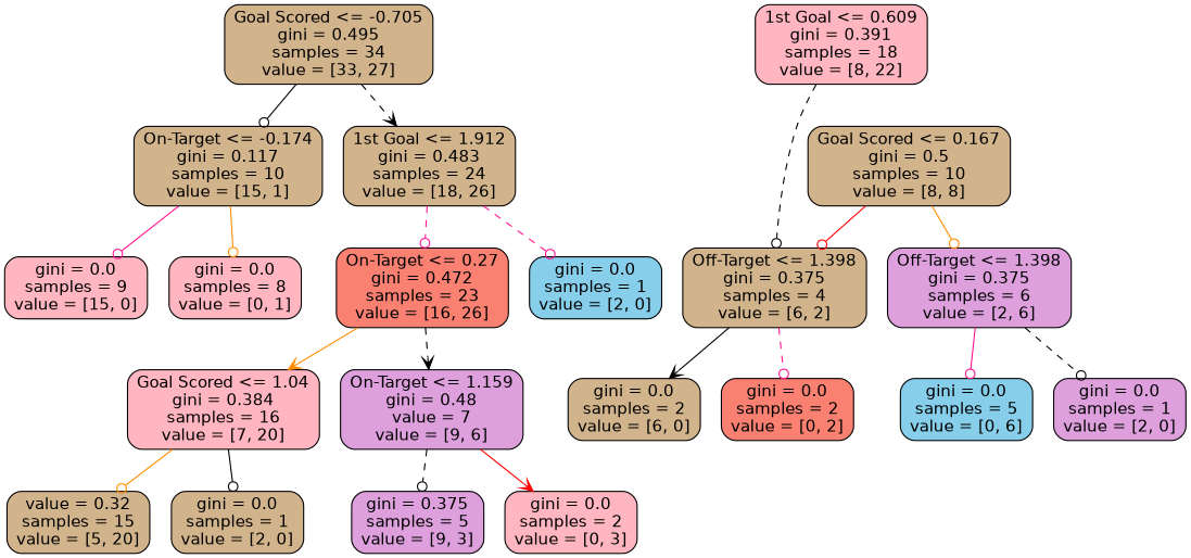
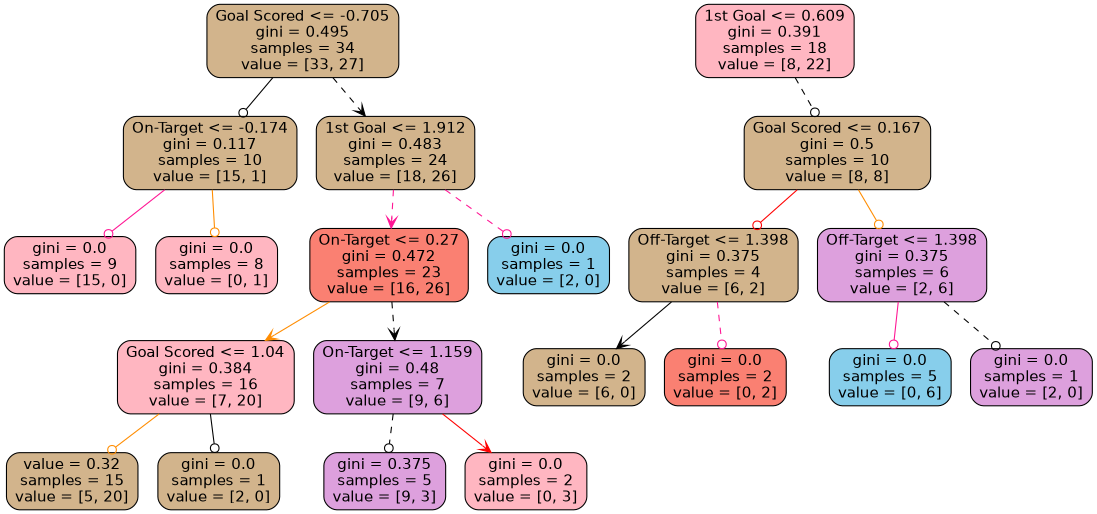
  digraph {
    node [color=black fillcolor=tan fontname=helvetica shape=box style="filled, rounded"]
    edge [arrowhead=odot color=black fontname=helvetica style=solid]
    n1 [label="Goal Scored <= -0.705\ngini = 0.495\nsamples = 34\nvalue = [33, 27]"]
    n2 [label="On-Target <= -0.174\ngini = 0.117\nsamples = 10\nvalue = [15, 1]"]
    n3 [label="1st Goal <= 1.912\ngini = 0.483\nsamples = 24\nvalue = [18, 26]"]
    n4 [fillcolor=lightpink label="1st Goal <= 0.609\ngini = 0.391\nsamples = 18\nvalue = [8, 22]"]
    n5 [label="Goal Scored <= 0.167\ngini = 0.5\nsamples = 10\nvalue = [8, 8]"]
    n6 [fillcolor=lightpink label="gini = 0.0\nsamples = 9\nvalue = [15, 0]"]
    n7 [fillcolor=lightpink label="gini = 0.0\nsamples = 8\nvalue = [0, 1]"]
    n8 [fillcolor=salmon label="On-Target <= 0.27\ngini = 0.472\nsamples = 23\nvalue = [16, 26]"]
    n9 [fillcolor=skyblue label="gini = 0.0\nsamples = 1\nvalue = [2, 0]"]
    n10 [fillcolor=lightpink label="Goal Scored <= 1.04\ngini = 0.384\nsamples = 16\nvalue = [7, 20]"]
-   n11 [fillcolor=plum label="On-Target <= 1.159\ngini = 0.48\nvalue = 7\nvalue = [9, 6]"]
+   n11 [fillcolor=plum label="On-Target <= 1.159\ngini = 0.48\nsamples = 7\nvalue = [9, 6]"]
    n12 [label="value = 0.32\nsamples = 15\nvalue = [5, 20]"]
    n13 [label="gini = 0.0\nsamples = 1\nvalue = [2, 0]"]
    n14 [fillcolor=plum label="gini = 0.375\nsamples = 5\nvalue = [9, 3]"]
    n15 [fillcolor=lightpink label="gini = 0.0\nsamples = 2\nvalue = [0, 3]"]
    n16 [label="Off-Target <= 1.398\ngini = 0.375\nsamples = 4\nvalue = [6, 2]"]
    n17 [fillcolor=plum label="Off-Target <= 1.398\ngini = 0.375\nsamples = 6\nvalue = [2, 6]"]
    n18 [label="gini = 0.0\nsamples = 2\nvalue = [6, 0]"]
    n19 [fillcolor=salmon label="gini = 0.0\nsamples = 2\nvalue = [0, 2]"]
    n20 [fillcolor=skyblue label="gini = 0.0\nsamples = 5\nvalue = [0, 6]"]
    n21 [fillcolor=plum label="gini = 0.0\nsamples = 1\nvalue = [2, 0]"]
    n1 -> n2
    n1 -> n3 [arrowhead=vee style=dashed]
    n2 -> n6 [color=deeppink]
    n2 -> n7 [color=darkorange]
-   n3 -> n8 [color=deeppink style=dashed]
+   n3 -> n8 [arrowhead=vee color=deeppink style=dashed]
    n3 -> n9 [color=deeppink style=dashed]
-   n4 -> n16 [style=dashed]
+   n4 -> n5 [style=dashed]
    n5 -> n16 [color=red]
    n5 -> n17 [color=darkorange]
    n8 -> n10 [arrowhead=vee color=darkorange]
    n8 -> n11 [arrowhead=vee style=dashed]
    n10 -> n12 [color=darkorange]
    n10 -> n13
    n11 -> n14 [style=dashed]
    n11 -> n15 [arrowhead=vee color=red]
    n16 -> n18 [arrowhead=vee]
    n16 -> n19 [color=deeppink style=dashed]
    n17 -> n20 [color=deeppink]
    n17 -> n21 [style=dashed]
  }
